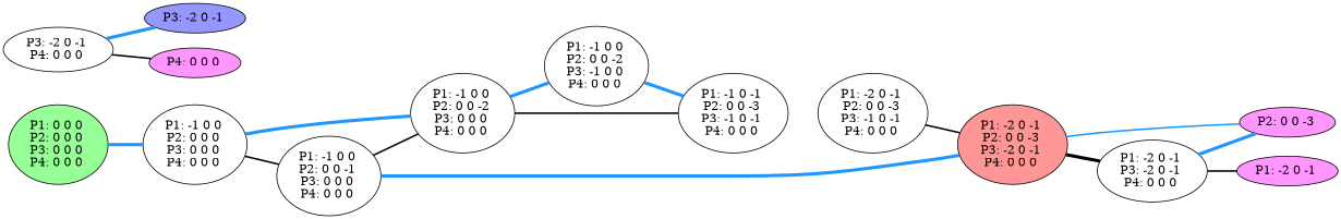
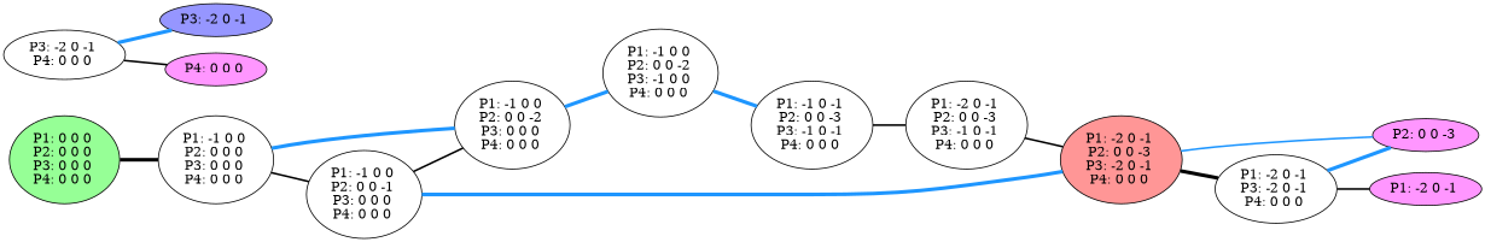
  graph {
    color=black
    rankdir=LR
    edge [color="#1E96FF" penwidth=4.0 style=bold]
    n1 [fillcolor="#96FF96" label="P1: 0 0 0 \nP2: 0 0 0 \nP3: 0 0 0 \nP4: 0 0 0 \n" style=filled]
    n2 [label="P1: -1 0 0 \nP2: 0 0 0 \nP3: 0 0 0 \nP4: 0 0 0 \n"]
    n3 [label="P1: -1 0 0 \nP2: 0 0 -1 \nP3: 0 0 0 \nP4: 0 0 0 \n"]
    n4 [label="P1: -1 0 0 \nP2: 0 0 -2 \nP3: 0 0 0 \nP4: 0 0 0 \n"]
    n5 [fillcolor="#FF9696" label="P1: -2 0 -1 \nP2: 0 0 -3 \nP3: -2 0 -1 \nP4: 0 0 0 \n" style=filled]
    n6 [label="P1: -1 0 0 \nP2: 0 0 -2 \nP3: -1 0 0 \nP4: 0 0 0 \n"]
    n7 [label="P1: -1 0 -1 \nP2: 0 0 -3 \nP3: -1 0 -1 \nP4: 0 0 0 \n"]
    n8 [label="P1: -2 0 -1 \nP2: 0 0 -3 \nP3: -1 0 -1 \nP4: 0 0 0 \n"]
    n9 [fillcolor="#FF96FF" label="P2: 0 0 -3 \n" style=filled]
    n10 [label="P1: -2 0 -1 \nP3: -2 0 -1 \nP4: 0 0 0 \n"]
    n11 [fillcolor="#FF96FF" label="P1: -2 0 -1 \n" style=filled]
    n12 [label="P3: -2 0 -1 \nP4: 0 0 0 \n"]
    n13 [fillcolor="#9696FF" label="P3: -2 0 -1 \n" style=filled]
    n14 [fillcolor="#FF96FF" label="P4: 0 0 0 \n" style=filled]
-   n1 -- n2
+   n1 -- n2 [color=black]
    n2 -- n3 [color=black penwidth=""]
    n2 -- n4
    n3 -- n4 [color=black penwidth=""]
    n3 -- n5
    n4 -- n6
    n5 -- n9 [penwidth=""]
    n5 -- n10 [color=black]
    n6 -- n7
-   n7 -- n4 [color=black penwidth=""]
+   n7 -- n8 [color=black penwidth=""]
    n8 -- n5 [color=black penwidth=""]
    n10 -- n9
    n10 -- n11 [color=black penwidth=""]
    n12 -- n13
    n12 -- n14 [color=black penwidth=""]
  }
